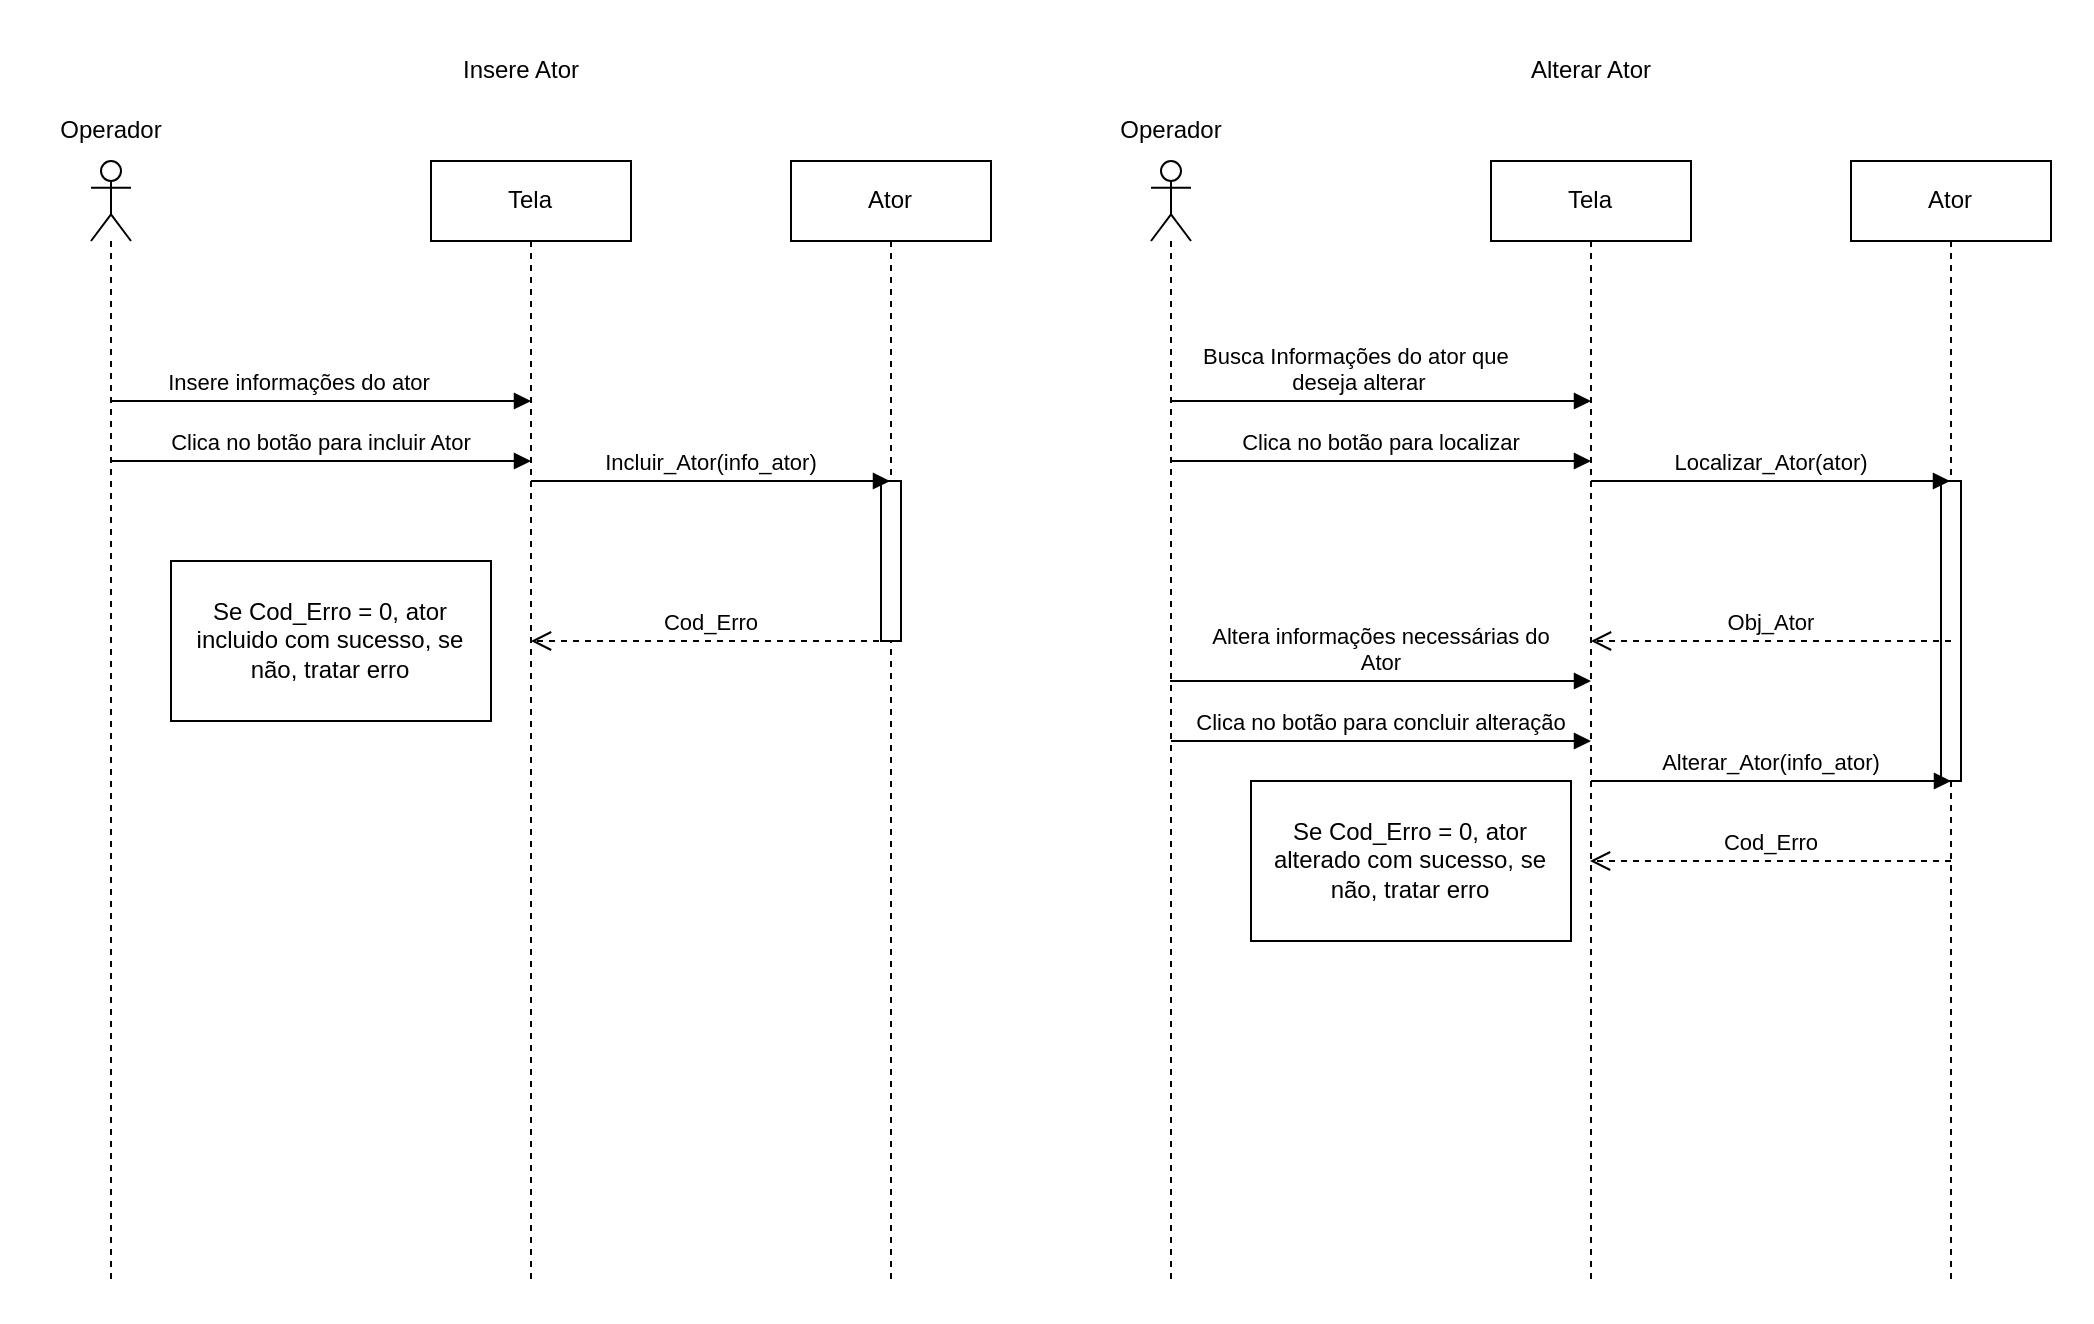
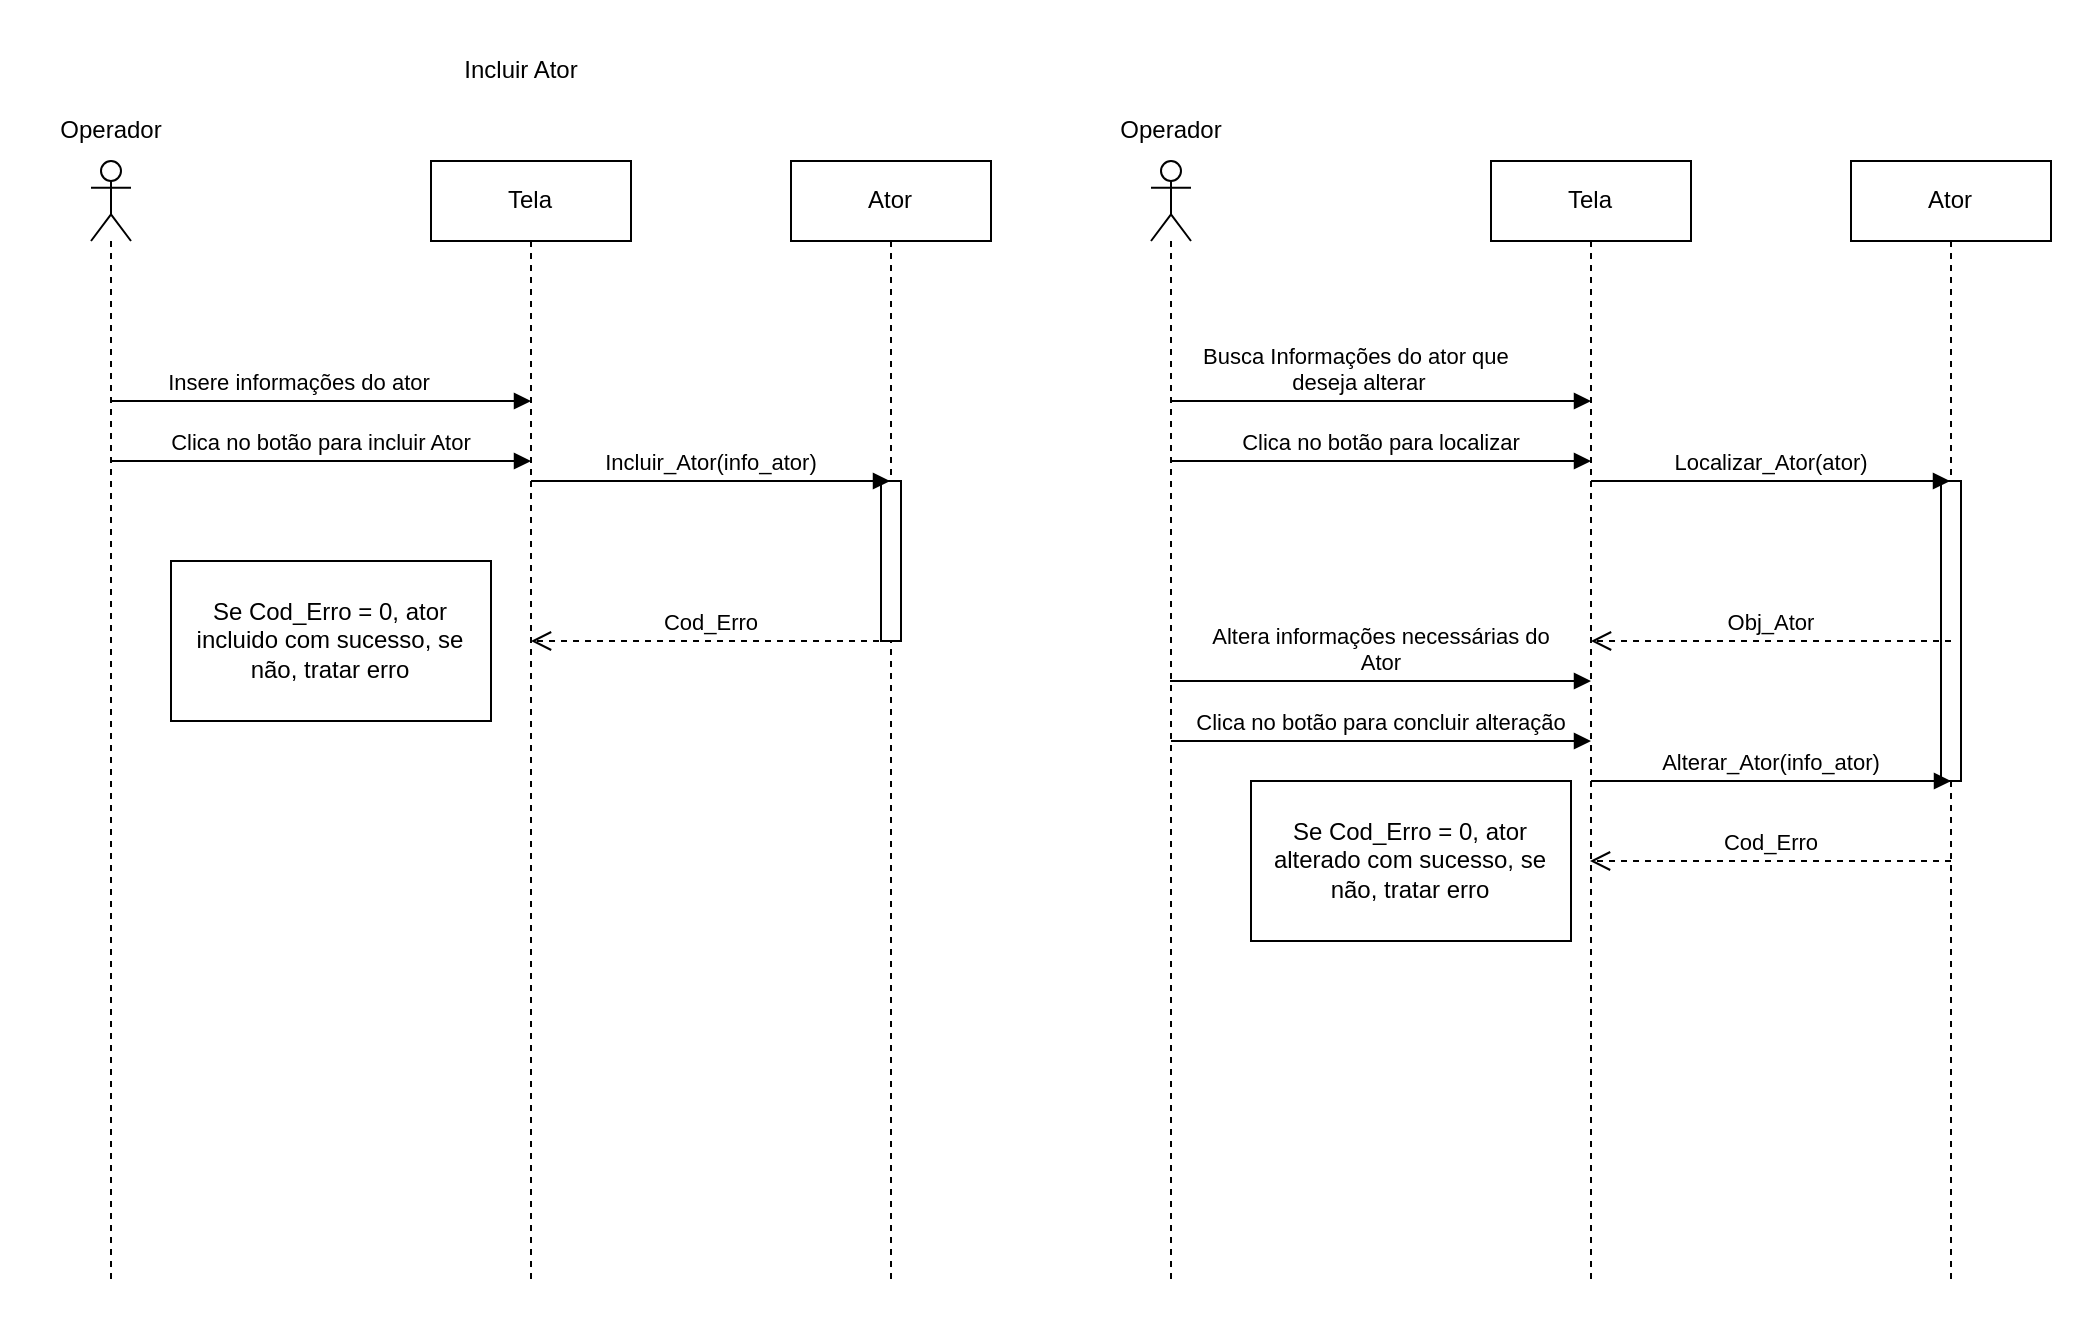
  <mxCell id="0" />
  <mxCell id="1" parent="0" />
- <mxCell id="2" value="Insere Ator" style="text;html=1;align=center;verticalAlign=middle;resizable=0;points=[];autosize=1;strokeColor=none;fillColor=none;" vertex="1" parent="1"><mxGeometry x="220" y="20" width="80" height="30" as="geometry" /></mxCell>
+ <mxCell id="2" value="Incluir Ator" style="text;html=1;align=center;verticalAlign=middle;resizable=0;points=[];autosize=1;strokeColor=none;fillColor=none;" vertex="1" parent="1"><mxGeometry x="220" y="20" width="80" height="30" as="geometry" /></mxCell>
  <mxCell id="3" value="Ator" style="shape=umlLifeline;perimeter=lifelinePerimeter;whiteSpace=wrap;html=1;container=1;dropTarget=0;collapsible=0;recursiveResize=0;outlineConnect=0;portConstraint=eastwest;newEdgeStyle={&quot;edgeStyle&quot;:&quot;elbowEdgeStyle&quot;,&quot;elbow&quot;:&quot;vertical&quot;,&quot;curved&quot;:0,&quot;rounded&quot;:0};" vertex="1" parent="1"><mxGeometry x="395" y="80" width="100" height="560" as="geometry" /></mxCell>
  <mxCell id="4" value="" style="html=1;points=[[0,0,0,0,5],[0,1,0,0,-5],[1,0,0,0,5],[1,1,0,0,-5]];perimeter=orthogonalPerimeter;outlineConnect=0;targetShapes=umlLifeline;portConstraint=eastwest;newEdgeStyle={&quot;curved&quot;:0,&quot;rounded&quot;:0};" vertex="1" parent="3"><mxGeometry x="45" y="160" width="10" height="80" as="geometry" /></mxCell>
  <mxCell id="5" value="Tela" style="shape=umlLifeline;perimeter=lifelinePerimeter;whiteSpace=wrap;html=1;container=1;dropTarget=0;collapsible=0;recursiveResize=0;outlineConnect=0;portConstraint=eastwest;newEdgeStyle={&quot;edgeStyle&quot;:&quot;elbowEdgeStyle&quot;,&quot;elbow&quot;:&quot;vertical&quot;,&quot;curved&quot;:0,&quot;rounded&quot;:0};" vertex="1" parent="1"><mxGeometry x="215" y="80" width="100" height="560" as="geometry" /></mxCell>
  <mxCell id="6" value="Insere informações do ator" style="html=1;verticalAlign=bottom;endArrow=block;curved=0;rounded=0;" edge="1" parent="1" source="9"><mxGeometry x="-0.107" width="80" relative="1" as="geometry"><mxPoint x="85" y="200" as="sourcePoint" /><mxPoint x="265" y="200" as="targetPoint" /><mxPoint as="offset" /></mxGeometry></mxCell>
  <mxCell id="7" value="Incluir_Ator(info_ator)" style="html=1;verticalAlign=bottom;endArrow=block;curved=0;rounded=0;" edge="1" parent="1" target="3"><mxGeometry x="0.004" width="80" relative="1" as="geometry"><mxPoint x="265" y="240" as="sourcePoint" /><mxPoint x="404.5" y="240" as="targetPoint" /><mxPoint as="offset" /></mxGeometry></mxCell>
  <mxCell id="8" value="Clica no botão para incluir Ator" style="html=1;verticalAlign=bottom;endArrow=block;curved=0;rounded=0;" edge="1" parent="1" source="9"><mxGeometry width="80" relative="1" as="geometry"><mxPoint x="85" y="230" as="sourcePoint" /><mxPoint x="265" y="230" as="targetPoint" /></mxGeometry></mxCell>
  <mxCell id="9" value="" style="shape=umlLifeline;perimeter=lifelinePerimeter;whiteSpace=wrap;html=1;container=1;dropTarget=0;collapsible=0;recursiveResize=0;outlineConnect=0;portConstraint=eastwest;newEdgeStyle={&quot;curved&quot;:0,&quot;rounded&quot;:0};participant=umlActor;" vertex="1" parent="1"><mxGeometry x="45" y="80" width="20" height="560" as="geometry" /></mxCell>
  <mxCell id="10" value="Operador" style="text;html=1;align=center;verticalAlign=middle;resizable=0;points=[];autosize=1;strokeColor=none;fillColor=none;" vertex="1" parent="1"><mxGeometry x="20" y="50" width="70" height="30" as="geometry" /></mxCell>
  <mxCell id="11" value="Cod_Erro" style="html=1;verticalAlign=bottom;endArrow=open;dashed=1;endSize=8;curved=0;rounded=0;" edge="1" parent="1"><mxGeometry relative="1" as="geometry"><mxPoint x="445" y="320" as="sourcePoint" /><mxPoint x="265" y="320" as="targetPoint" /></mxGeometry></mxCell>
  <mxCell id="12" value="Se Cod_Erro = 0, ator incluido com sucesso, se não, tratar erro" style="html=1;whiteSpace=wrap;" vertex="1" parent="1"><mxGeometry x="85" y="280" width="160" height="80" as="geometry" /></mxCell>
- <mxCell id="13" value="Alterar Ator" style="text;html=1;align=center;verticalAlign=middle;resizable=0;points=[];autosize=1;strokeColor=none;fillColor=none;" vertex="1" parent="1"><mxGeometry x="755" y="20" width="80" height="30" as="geometry" /></mxCell>
  <mxCell id="14" value="Ator" style="shape=umlLifeline;perimeter=lifelinePerimeter;whiteSpace=wrap;html=1;container=1;dropTarget=0;collapsible=0;recursiveResize=0;outlineConnect=0;portConstraint=eastwest;newEdgeStyle={&quot;edgeStyle&quot;:&quot;elbowEdgeStyle&quot;,&quot;elbow&quot;:&quot;vertical&quot;,&quot;curved&quot;:0,&quot;rounded&quot;:0};" vertex="1" parent="1"><mxGeometry x="925" y="80" width="100" height="560" as="geometry" /></mxCell>
  <mxCell id="15" value="" style="html=1;points=[[0,0,0,0,5],[0,1,0,0,-5],[1,0,0,0,5],[1,1,0,0,-5]];perimeter=orthogonalPerimeter;outlineConnect=0;targetShapes=umlLifeline;portConstraint=eastwest;newEdgeStyle={&quot;curved&quot;:0,&quot;rounded&quot;:0};" vertex="1" parent="14"><mxGeometry x="45" y="160" width="10" height="150" as="geometry" /></mxCell>
  <mxCell id="16" value="Tela" style="shape=umlLifeline;perimeter=lifelinePerimeter;whiteSpace=wrap;html=1;container=1;dropTarget=0;collapsible=0;recursiveResize=0;outlineConnect=0;portConstraint=eastwest;newEdgeStyle={&quot;edgeStyle&quot;:&quot;elbowEdgeStyle&quot;,&quot;elbow&quot;:&quot;vertical&quot;,&quot;curved&quot;:0,&quot;rounded&quot;:0};" vertex="1" parent="1"><mxGeometry x="745" y="80" width="100" height="560" as="geometry" /></mxCell>
  <mxCell id="17" value="Busca Informações do ator que&amp;nbsp;&lt;div&gt;deseja alterar&lt;/div&gt;" style="html=1;verticalAlign=bottom;endArrow=block;curved=0;rounded=0;" edge="1" parent="1" source="20"><mxGeometry x="-0.111" width="80" relative="1" as="geometry"><mxPoint x="615" y="200" as="sourcePoint" /><mxPoint x="795" y="200" as="targetPoint" /><mxPoint as="offset" /></mxGeometry></mxCell>
  <mxCell id="18" value="Localizar_Ator(ator)" style="html=1;verticalAlign=bottom;endArrow=block;curved=0;rounded=0;" edge="1" parent="1" target="14"><mxGeometry x="0.003" width="80" relative="1" as="geometry"><mxPoint x="795" y="240" as="sourcePoint" /><mxPoint x="934.5" y="240" as="targetPoint" /><mxPoint as="offset" /></mxGeometry></mxCell>
  <mxCell id="19" value="Clica no botão para localizar" style="html=1;verticalAlign=bottom;endArrow=block;curved=0;rounded=0;" edge="1" parent="1" source="20"><mxGeometry width="80" relative="1" as="geometry"><mxPoint x="615" y="230" as="sourcePoint" /><mxPoint x="795" y="230" as="targetPoint" /></mxGeometry></mxCell>
  <mxCell id="20" value="" style="shape=umlLifeline;perimeter=lifelinePerimeter;whiteSpace=wrap;html=1;container=1;dropTarget=0;collapsible=0;recursiveResize=0;outlineConnect=0;portConstraint=eastwest;newEdgeStyle={&quot;curved&quot;:0,&quot;rounded&quot;:0};participant=umlActor;" vertex="1" parent="1"><mxGeometry x="575" y="80" width="20" height="560" as="geometry" /></mxCell>
  <mxCell id="21" value="Operador" style="text;html=1;align=center;verticalAlign=middle;resizable=0;points=[];autosize=1;strokeColor=none;fillColor=none;" vertex="1" parent="1"><mxGeometry x="550" y="50" width="70" height="30" as="geometry" /></mxCell>
  <mxCell id="22" value="Obj_Ator" style="html=1;verticalAlign=bottom;endArrow=open;dashed=1;endSize=8;curved=0;rounded=0;" edge="1" parent="1"><mxGeometry relative="1" as="geometry"><mxPoint x="975" y="320" as="sourcePoint" /><mxPoint x="795" y="320" as="targetPoint" /><mxPoint as="offset" /></mxGeometry></mxCell>
  <mxCell id="23" value="Altera informações necessárias do&lt;div&gt;Ator&lt;/div&gt;" style="html=1;verticalAlign=bottom;endArrow=block;curved=0;rounded=0;" edge="1" parent="1" source="20"><mxGeometry x="-0.002" width="80" relative="1" as="geometry"><mxPoint x="715" y="340" as="sourcePoint" /><mxPoint x="795" y="340" as="targetPoint" /><mxPoint as="offset" /></mxGeometry></mxCell>
  <mxCell id="24" value="Clica no botão para concluir alteração" style="html=1;verticalAlign=bottom;endArrow=block;curved=0;rounded=0;" edge="1" parent="1"><mxGeometry width="80" relative="1" as="geometry"><mxPoint x="585" y="370" as="sourcePoint" /><mxPoint x="795" y="370" as="targetPoint" /></mxGeometry></mxCell>
  <mxCell id="25" value="Alterar_Ator(info_ator)" style="html=1;verticalAlign=bottom;endArrow=block;curved=0;rounded=0;" edge="1" parent="1"><mxGeometry width="80" relative="1" as="geometry"><mxPoint x="795" y="390" as="sourcePoint" /><mxPoint x="975" y="390" as="targetPoint" /><mxPoint as="offset" /></mxGeometry></mxCell>
  <mxCell id="26" value="Cod_Erro" style="html=1;verticalAlign=bottom;endArrow=open;dashed=1;endSize=8;curved=0;rounded=0;" edge="1" parent="1" target="16"><mxGeometry relative="1" as="geometry"><mxPoint x="975" y="430" as="sourcePoint" /><mxPoint x="895" y="430" as="targetPoint" /></mxGeometry></mxCell>
  <mxCell id="27" value="Se Cod_Erro = 0, ator alterado com sucesso, se não, tratar erro" style="html=1;whiteSpace=wrap;" vertex="1" parent="1"><mxGeometry x="625" y="390" width="160" height="80" as="geometry" /></mxCell>
